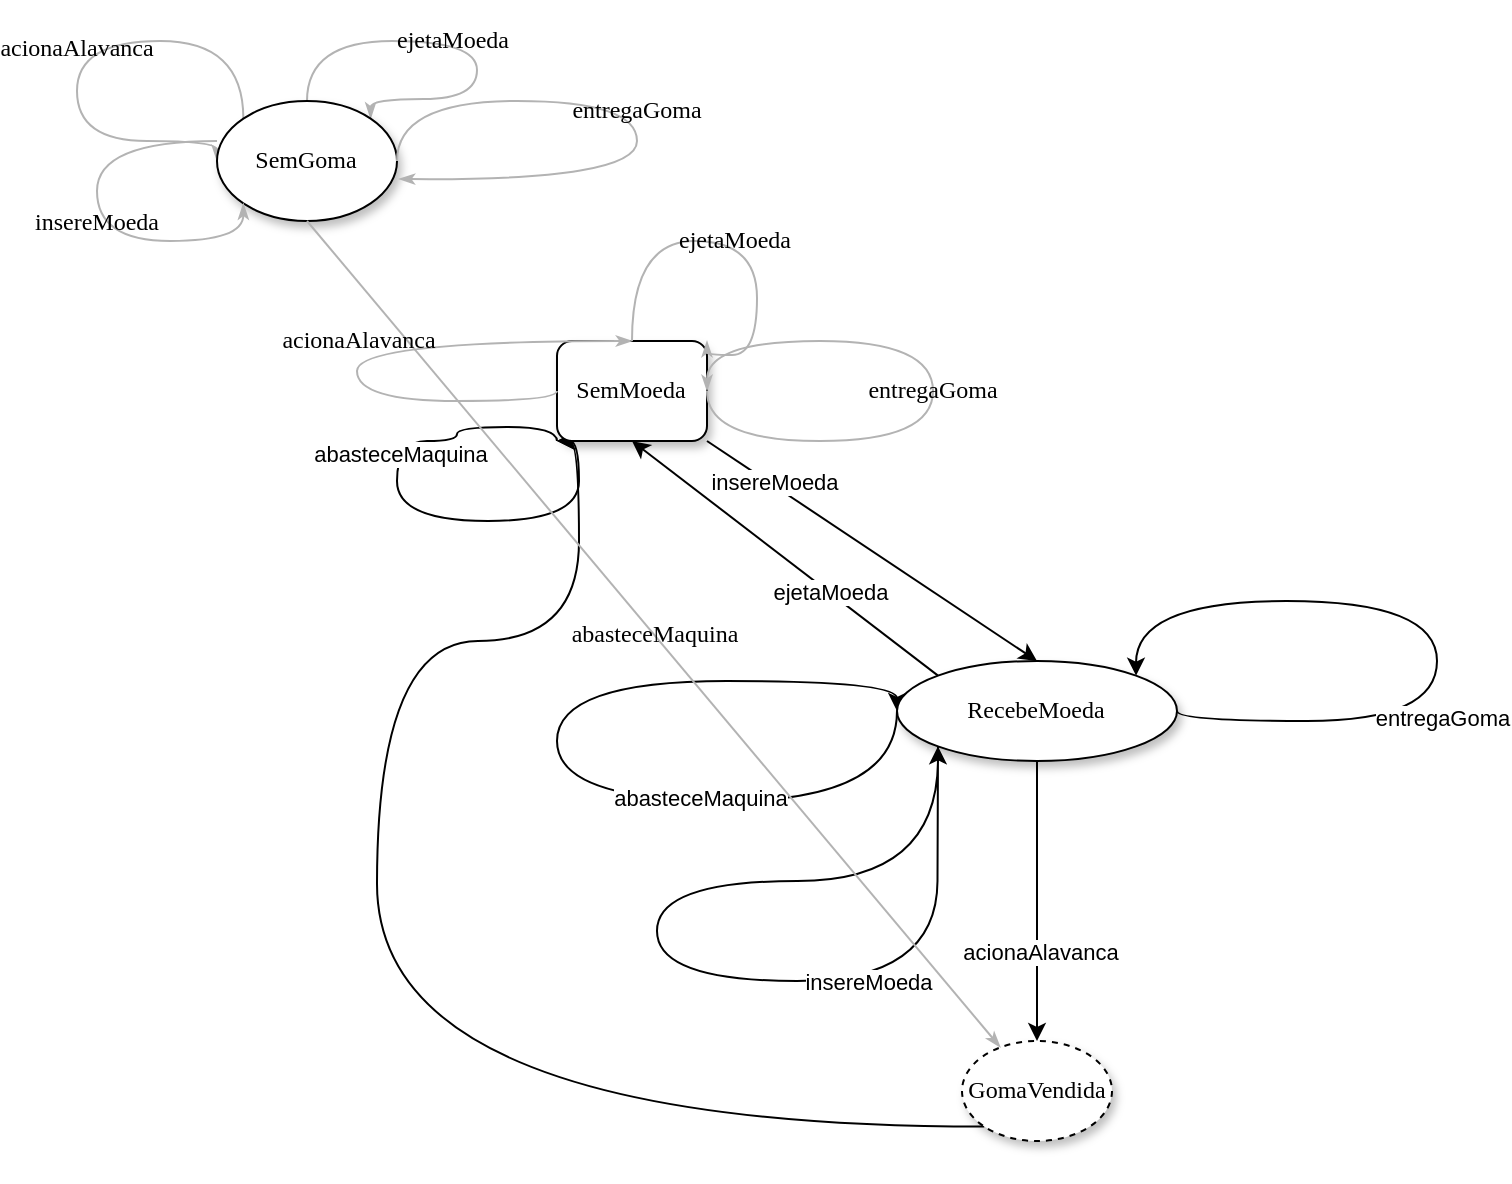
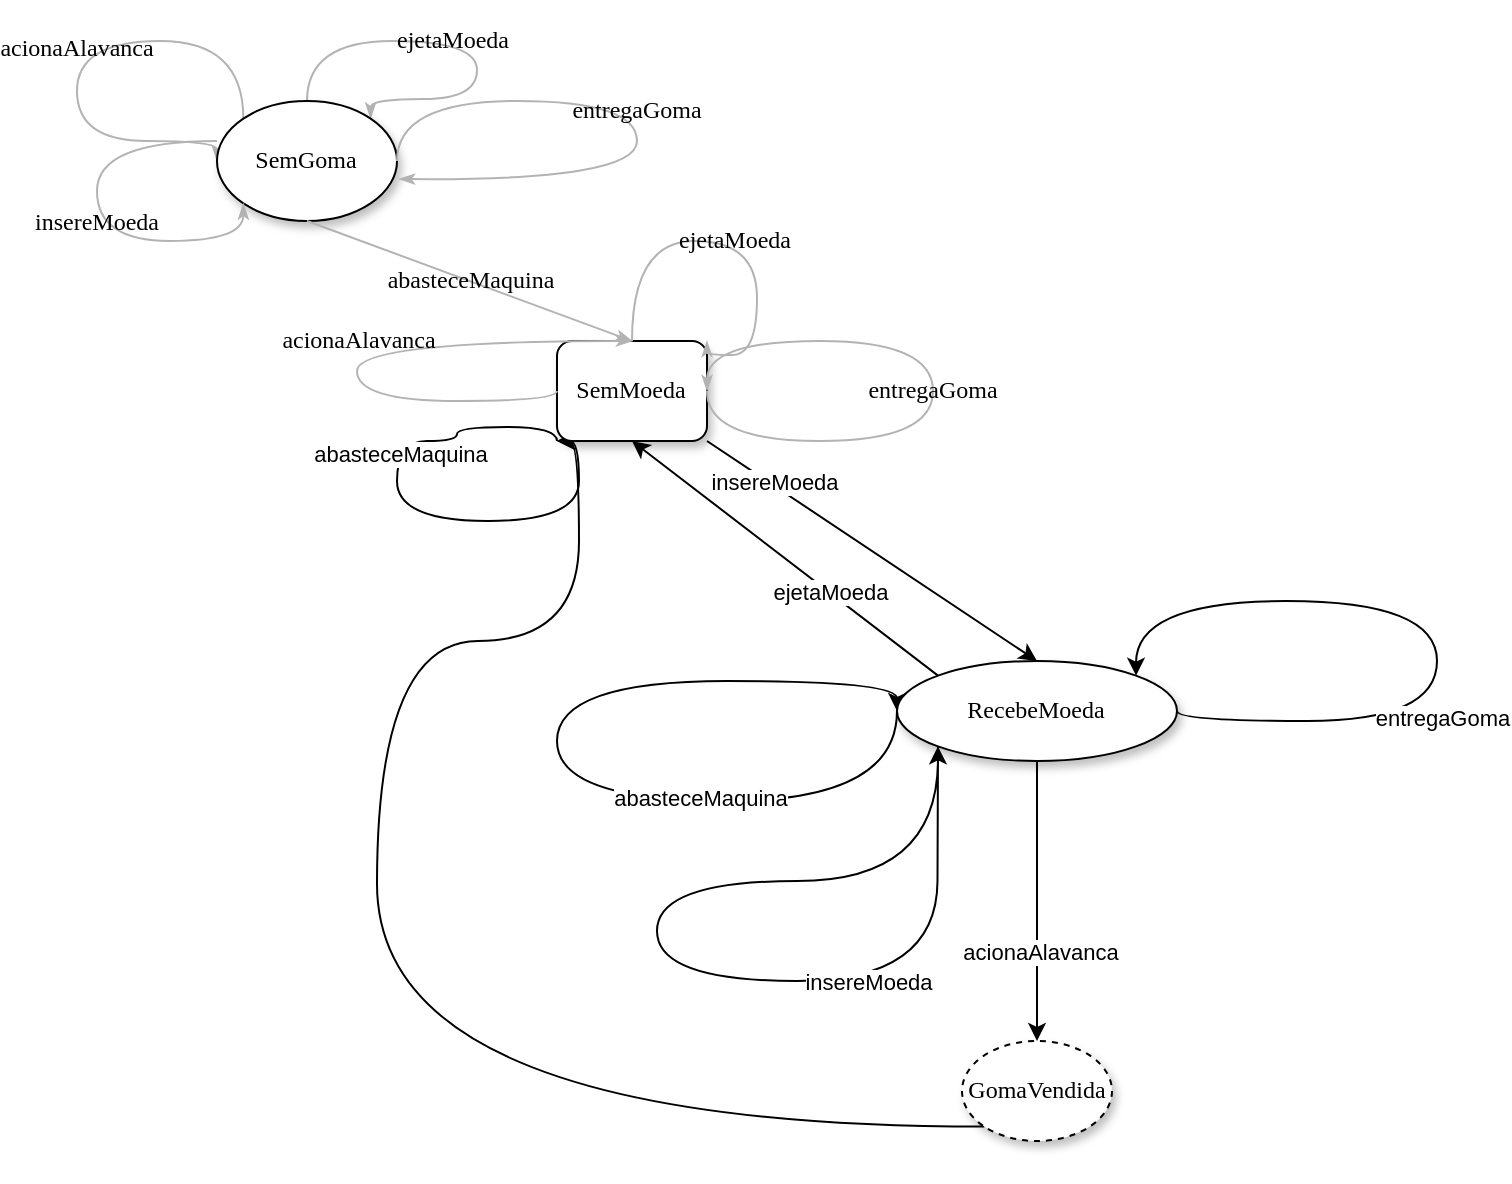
  <mxCell id="0" />
  <mxCell id="1" parent="0" />
  <mxCell id="2" value="acionaAlavanca" style="edgeStyle=orthogonalEdgeStyle;rounded=1;html=1;labelBackgroundColor=none;startArrow=none;startFill=0;startSize=5;endArrow=classicThin;endFill=1;endSize=5;jettySize=auto;orthogonalLoop=1;strokeColor=#B3B3B3;strokeWidth=1;fontFamily=Verdana;fontSize=12;entryX=0;entryY=0.5;entryDx=0;entryDy=0;curved=1;exitX=0;exitY=0;exitDx=0;exitDy=0;" parent="1" source="4" target="4" edge="1"><mxGeometry relative="1" as="geometry"><mxPoint x="-60" y="110" as="targetPoint" /><Array as="points"><mxPoint x="103" y="20" /><mxPoint x="20" y="20" /><mxPoint x="20" y="70" /></Array></mxGeometry></mxCell>
  <mxCell id="3" value="ejetaMoeda" style="edgeStyle=orthogonalEdgeStyle;rounded=1;html=1;labelBackgroundColor=none;startArrow=none;startFill=0;startSize=5;endArrow=classicThin;endFill=1;endSize=5;jettySize=auto;orthogonalLoop=1;strokeColor=#B3B3B3;strokeWidth=1;fontFamily=Verdana;fontSize=12;curved=1;entryX=1;entryY=0;entryDx=0;entryDy=0;" parent="1" source="4" target="4" edge="1"><mxGeometry relative="1" as="geometry"><mxPoint x="346.07" y="161.363" as="targetPoint" /><Array as="points"><mxPoint x="135" y="20" /><mxPoint x="220" y="20" /><mxPoint x="220" y="49" /></Array></mxGeometry></mxCell>
  <mxCell id="4" value="SemGoma" style="ellipse;whiteSpace=wrap;html=1;rounded=0;shadow=1;comic=0;labelBackgroundColor=none;strokeWidth=1;fontFamily=Verdana;fontSize=12;align=center;" parent="1" vertex="1"><mxGeometry x="90" y="50" width="90" height="60" as="geometry" /></mxCell>
  <mxCell id="5" style="edgeStyle=orthogonalEdgeStyle;curved=1;rounded=0;orthogonalLoop=1;jettySize=auto;html=1;exitX=0;exitY=1;exitDx=0;exitDy=0;entryX=0;entryY=1;entryDx=0;entryDy=0;" edge="1" parent="1" source="6" target="11"><mxGeometry relative="1" as="geometry"><Array as="points"><mxPoint x="170" y="563" /><mxPoint x="170" y="320" /><mxPoint x="271" y="320" /></Array></mxGeometry></mxCell>
  <mxCell id="6" value="&lt;span&gt;GomaVendida&lt;/span&gt;" style="ellipse;whiteSpace=wrap;html=1;rounded=0;shadow=1;comic=0;labelBackgroundColor=none;strokeWidth=1;fontFamily=Verdana;fontSize=12;align=center;dashed=1;" parent="1" vertex="1"><mxGeometry x="462.5" y="520" width="75" height="50" as="geometry" /></mxCell>
  <mxCell id="7" style="edgeStyle=none;rounded=0;orthogonalLoop=1;jettySize=auto;html=1;exitX=1;exitY=1;exitDx=0;exitDy=0;" edge="1" parent="1" source="11"><mxGeometry relative="1" as="geometry"><mxPoint x="500" y="330" as="targetPoint" /></mxGeometry></mxCell>
  <mxCell id="8" value="insereMoeda" style="edgeLabel;html=1;align=center;verticalAlign=middle;resizable=0;points=[];" vertex="1" connectable="0" parent="7"><mxGeometry x="-0.605" y="1" relative="1" as="geometry"><mxPoint as="offset" /></mxGeometry></mxCell>
  <mxCell id="9" style="edgeStyle=orthogonalEdgeStyle;rounded=0;orthogonalLoop=1;jettySize=auto;html=1;exitX=0;exitY=1;exitDx=0;exitDy=0;entryX=0;entryY=1;entryDx=0;entryDy=0;curved=1;" edge="1" parent="1" source="11" target="11"><mxGeometry relative="1" as="geometry"><mxPoint x="98.849" y="222.721" as="targetPoint" /><Array as="points"><mxPoint x="210" y="213" /><mxPoint x="210" y="220" /><mxPoint x="180" y="220" /><mxPoint x="180" y="260" /><mxPoint x="271" y="260" /></Array></mxGeometry></mxCell>
  <mxCell id="10" value="abasteceMaquina" style="edgeLabel;html=1;align=center;verticalAlign=middle;resizable=0;points=[];" vertex="1" connectable="0" parent="9"><mxGeometry x="-0.279" y="1" relative="1" as="geometry"><mxPoint y="1" as="offset" /></mxGeometry></mxCell>
  <mxCell id="11" value="&lt;span&gt;SemMoeda&lt;br&gt;&lt;/span&gt;" style="whiteSpace=wrap;html=1;shadow=1;comic=0;labelBackgroundColor=none;strokeWidth=1;fontFamily=Verdana;fontSize=12;align=center;rounded=1;" parent="1" vertex="1"><mxGeometry x="260" y="170" width="75" height="50" as="geometry" /></mxCell>
  <mxCell id="12" style="edgeStyle=none;rounded=0;orthogonalLoop=1;jettySize=auto;html=1;exitX=0;exitY=0;exitDx=0;exitDy=0;entryX=0.5;entryY=1;entryDx=0;entryDy=0;" edge="1" parent="1" source="22" target="11"><mxGeometry relative="1" as="geometry"><mxPoint x="140" y="320" as="targetPoint" /></mxGeometry></mxCell>
  <mxCell id="13" value="ejetaMoeda" style="edgeLabel;html=1;align=center;verticalAlign=middle;resizable=0;points=[];" vertex="1" connectable="0" parent="12"><mxGeometry x="-0.292" relative="1" as="geometry"><mxPoint as="offset" /></mxGeometry></mxCell>
  <mxCell id="14" style="edgeStyle=none;rounded=0;orthogonalLoop=1;jettySize=auto;html=1;exitX=0.5;exitY=1;exitDx=0;exitDy=0;entryX=0.5;entryY=0;entryDx=0;entryDy=0;" edge="1" parent="1" source="22" target="6"><mxGeometry relative="1" as="geometry"><Array as="points"><mxPoint x="500" y="480" /></Array></mxGeometry></mxCell>
  <mxCell id="15" value="acionaAlavanca" style="edgeLabel;html=1;align=center;verticalAlign=middle;resizable=0;points=[];" vertex="1" connectable="0" parent="14"><mxGeometry x="0.363" y="1" relative="1" as="geometry"><mxPoint as="offset" /></mxGeometry></mxCell>
  <mxCell id="16" style="edgeStyle=orthogonalEdgeStyle;rounded=0;orthogonalLoop=1;jettySize=auto;html=1;exitX=1;exitY=0.5;exitDx=0;exitDy=0;curved=1;entryX=1;entryY=0;entryDx=0;entryDy=0;" edge="1" parent="1" source="22" target="22"><mxGeometry relative="1" as="geometry"><mxPoint x="270" y="300" as="targetPoint" /><Array as="points"><mxPoint x="570" y="360" /><mxPoint x="700" y="360" /><mxPoint x="700" y="300" /><mxPoint x="550" y="300" /></Array></mxGeometry></mxCell>
  <mxCell id="17" value="entregaGoma" style="edgeLabel;html=1;align=center;verticalAlign=middle;resizable=0;points=[];" vertex="1" connectable="0" parent="16"><mxGeometry x="-0.286" y="-2" relative="1" as="geometry"><mxPoint as="offset" /></mxGeometry></mxCell>
  <mxCell id="18" style="edgeStyle=orthogonalEdgeStyle;curved=1;rounded=0;orthogonalLoop=1;jettySize=auto;html=1;exitX=0;exitY=1;exitDx=0;exitDy=0;entryX=0;entryY=1;entryDx=0;entryDy=0;" edge="1" parent="1" source="22" target="22"><mxGeometry relative="1" as="geometry"><mxPoint x="110" y="340" as="targetPoint" /><Array as="points"><mxPoint x="451" y="390" /><mxPoint x="450" y="490" /><mxPoint x="310" y="490" /><mxPoint x="310" y="440" /><mxPoint x="451" y="440" /></Array></mxGeometry></mxCell>
  <mxCell id="19" value="insereMoeda" style="edgeLabel;html=1;align=center;verticalAlign=middle;resizable=0;points=[];" vertex="1" connectable="0" parent="18"><mxGeometry x="-0.411" relative="1" as="geometry"><mxPoint as="offset" /></mxGeometry></mxCell>
  <mxCell id="20" style="edgeStyle=orthogonalEdgeStyle;curved=1;rounded=0;orthogonalLoop=1;jettySize=auto;html=1;exitX=0;exitY=0.5;exitDx=0;exitDy=0;entryX=0;entryY=0.5;entryDx=0;entryDy=0;" edge="1" parent="1" source="22" target="22"><mxGeometry relative="1" as="geometry"><mxPoint x="220" y="380" as="targetPoint" /><Array as="points"><mxPoint x="430" y="400" /><mxPoint x="260" y="400" /><mxPoint x="260" y="340" /><mxPoint x="430" y="340" /></Array></mxGeometry></mxCell>
  <mxCell id="21" value="abasteceMaquina" style="edgeLabel;html=1;align=center;verticalAlign=middle;resizable=0;points=[];" vertex="1" connectable="0" parent="20"><mxGeometry x="-0.372" y="-2" relative="1" as="geometry"><mxPoint as="offset" /></mxGeometry></mxCell>
  <mxCell id="22" value="RecebeMoeda" style="ellipse;whiteSpace=wrap;html=1;rounded=0;shadow=1;comic=0;labelBackgroundColor=none;strokeWidth=1;fontFamily=Verdana;fontSize=12;align=center;" parent="1" vertex="1"><mxGeometry x="430" y="330" width="140" height="50" as="geometry" /></mxCell>
- <mxCell id="23" value="abasteceMaquina" style="edgeStyle=none;rounded=1;html=1;labelBackgroundColor=none;startArrow=none;startFill=0;startSize=5;endArrow=classicThin;endFill=1;endSize=5;jettySize=auto;orthogonalLoop=1;strokeColor=#B3B3B3;strokeWidth=1;fontFamily=Verdana;fontSize=12;exitX=0.5;exitY=1;exitDx=0;exitDy=0;" edge="1" parent="1" source="4" target="6"><mxGeometry relative="1" as="geometry"><mxPoint x="134.5" y="100" as="sourcePoint" /><mxPoint x="420" y="120" as="targetPoint" /></mxGeometry></mxCell>
+ <mxCell id="23" value="abasteceMaquina" style="edgeStyle=none;rounded=1;html=1;labelBackgroundColor=none;startArrow=none;startFill=0;startSize=5;endArrow=classicThin;endFill=1;endSize=5;jettySize=auto;orthogonalLoop=1;strokeColor=#B3B3B3;strokeWidth=1;fontFamily=Verdana;fontSize=12;entryX=0.5;entryY=0;entryDx=0;entryDy=0;exitX=0.5;exitY=1;exitDx=0;exitDy=0;" edge="1" parent="1" source="4" target="11"><mxGeometry relative="1" as="geometry"><mxPoint x="134.5" y="100" as="sourcePoint" /><mxPoint x="420" y="120" as="targetPoint" /></mxGeometry></mxCell>
  <mxCell id="24" value="entregaGoma" style="edgeStyle=orthogonalEdgeStyle;rounded=1;html=1;labelBackgroundColor=none;startArrow=none;startFill=0;startSize=5;endArrow=classicThin;endFill=1;endSize=5;jettySize=auto;orthogonalLoop=1;strokeColor=#B3B3B3;strokeWidth=1;fontFamily=Verdana;fontSize=12;curved=1;entryX=1.011;entryY=0.65;entryDx=0;entryDy=0;entryPerimeter=0;exitX=1;exitY=0.5;exitDx=0;exitDy=0;" edge="1" parent="1" source="4" target="4"><mxGeometry relative="1" as="geometry"><mxPoint x="145" y="50" as="sourcePoint" /><mxPoint x="176.82" y="58.787" as="targetPoint" /><Array as="points"><mxPoint x="180" y="50" /><mxPoint x="300" y="50" /><mxPoint x="300" y="90" /><mxPoint x="181" y="90" /></Array></mxGeometry></mxCell>
  <mxCell id="25" value="insereMoeda" style="edgeStyle=orthogonalEdgeStyle;rounded=1;html=1;labelBackgroundColor=none;startArrow=none;startFill=0;startSize=5;endArrow=classicThin;endFill=1;endSize=5;jettySize=auto;orthogonalLoop=1;strokeColor=#B3B3B3;strokeWidth=1;fontFamily=Verdana;fontSize=12;entryX=0;entryY=1;entryDx=0;entryDy=0;curved=1;" edge="1" parent="1" target="4"><mxGeometry relative="1" as="geometry"><mxPoint x="90" y="70" as="sourcePoint" /><mxPoint x="100" y="80" as="targetPoint" /><Array as="points"><mxPoint x="30" y="70" /><mxPoint x="30" y="120" /><mxPoint x="103" y="120" /></Array></mxGeometry></mxCell>
  <mxCell id="26" value="ejetaMoeda" style="rounded=1;html=1;labelBackgroundColor=none;startArrow=none;startFill=0;startSize=5;endArrow=classicThin;endFill=1;endSize=5;jettySize=auto;orthogonalLoop=1;strokeColor=#B3B3B3;strokeWidth=1;fontFamily=Verdana;fontSize=12;entryX=1;entryY=0;entryDx=0;entryDy=0;edgeStyle=orthogonalEdgeStyle;curved=1;exitX=0.5;exitY=0;exitDx=0;exitDy=0;" edge="1" parent="1" source="11" target="11"><mxGeometry relative="1" as="geometry"><mxPoint x="324" y="140" as="sourcePoint" /><mxPoint x="221.82" y="188.787" as="targetPoint" /><Array as="points"><mxPoint x="298" y="120" /><mxPoint x="360" y="120" /><mxPoint x="360" y="177" /></Array></mxGeometry></mxCell>
  <mxCell id="27" value="acionaAlavanca" style="edgeStyle=orthogonalEdgeStyle;rounded=1;html=1;labelBackgroundColor=none;startArrow=none;startFill=0;startSize=5;endArrow=classicThin;endFill=1;endSize=5;jettySize=auto;orthogonalLoop=1;strokeColor=#B3B3B3;strokeWidth=1;fontFamily=Verdana;fontSize=12;curved=1;entryX=0.5;entryY=0;entryDx=0;entryDy=0;exitX=0;exitY=0.5;exitDx=0;exitDy=0;" edge="1" parent="1" source="11" target="11"><mxGeometry relative="1" as="geometry"><mxPoint x="98.849" y="187.279" as="sourcePoint" /><mxPoint x="99" y="180" as="targetPoint" /><Array as="points"><mxPoint x="260" y="200" /><mxPoint x="160" y="200" /><mxPoint x="160" y="170" /></Array></mxGeometry></mxCell>
  <mxCell id="28" value="entregaGoma" style="rounded=1;html=1;labelBackgroundColor=none;startArrow=none;startFill=0;startSize=5;endArrow=classicThin;endFill=1;endSize=5;jettySize=auto;orthogonalLoop=1;strokeColor=#B3B3B3;strokeWidth=1;fontFamily=Verdana;fontSize=12;entryX=1;entryY=0.5;entryDx=0;entryDy=0;edgeStyle=orthogonalEdgeStyle;curved=1;exitX=1;exitY=0.5;exitDx=0;exitDy=0;" edge="1" parent="1" source="11" target="11"><mxGeometry relative="1" as="geometry"><mxPoint x="560" y="130" as="sourcePoint" /><mxPoint x="-89.999" y="487.721" as="targetPoint" /><Array as="points"><mxPoint x="335" y="220" /><mxPoint x="448" y="220" /><mxPoint x="448" y="170" /><mxPoint x="335" y="170" /></Array></mxGeometry></mxCell>
